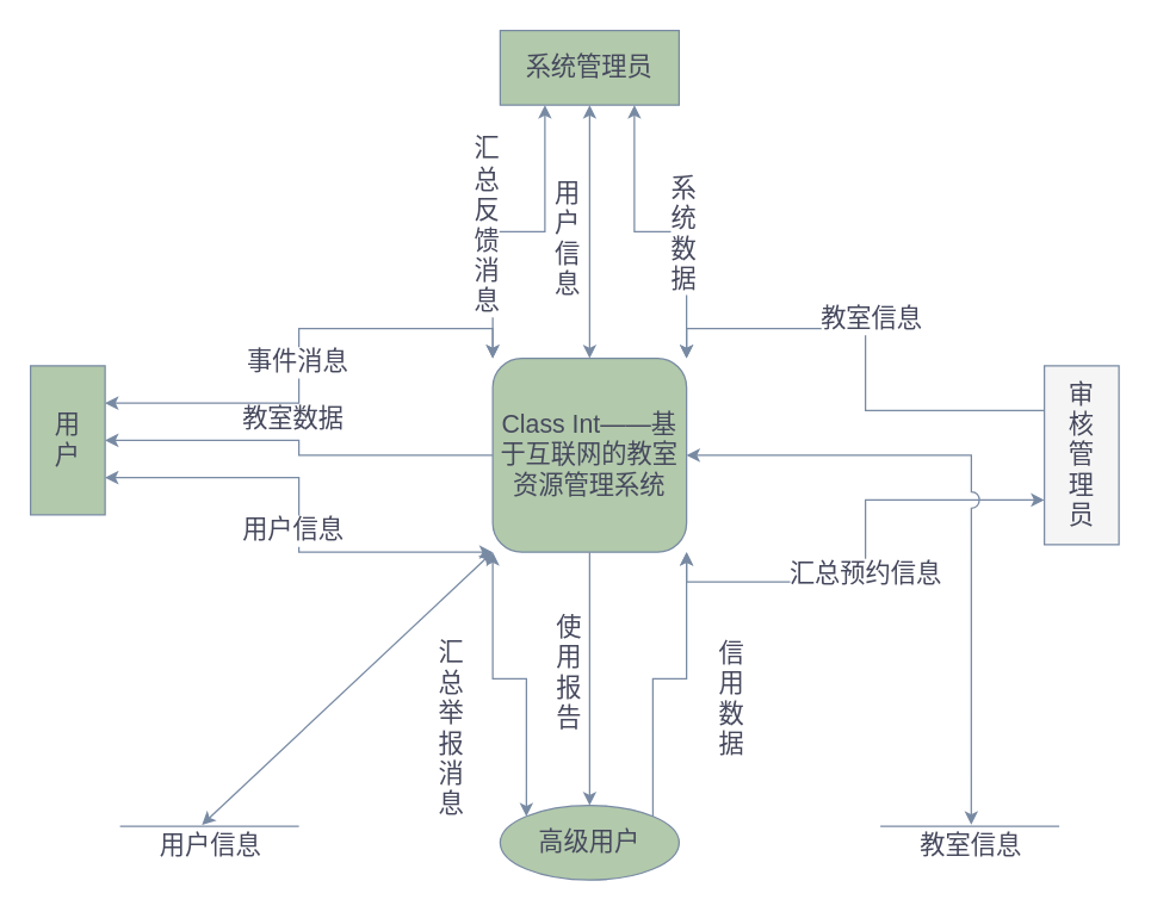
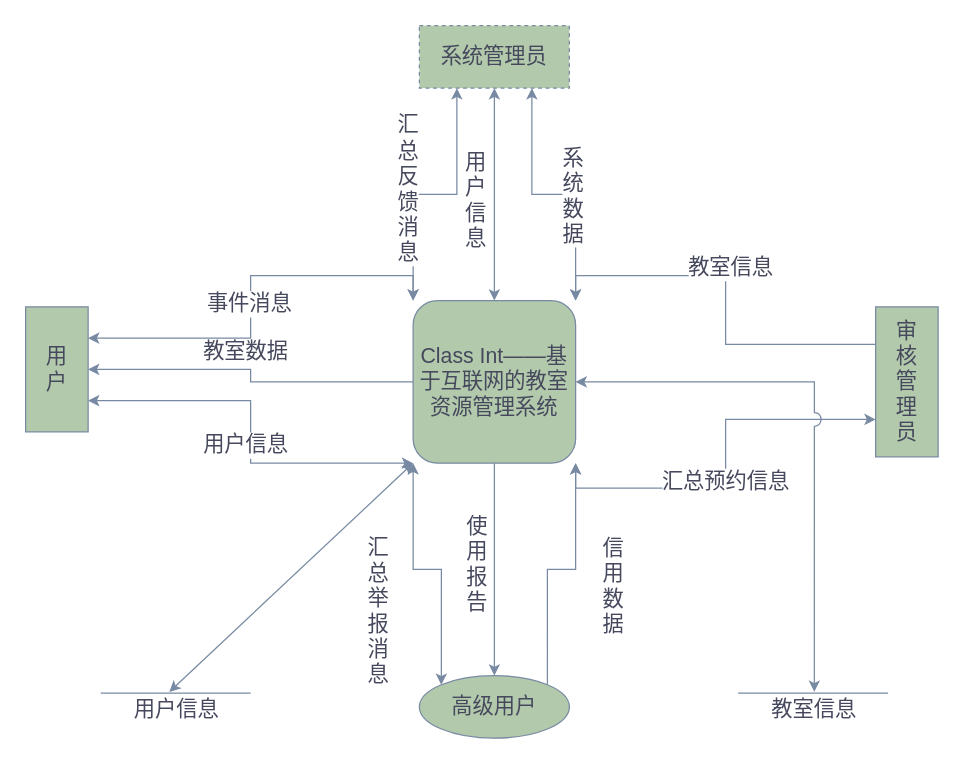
  <mxCell id="0" />
  <mxCell id="1" parent="0" />
  <mxCell id="2" style="edgeStyle=orthogonalEdgeStyle;rounded=0;orthogonalLoop=1;jettySize=auto;html=1;fontSize=17;strokeColor=#788AA3;fontColor=#46495D;" parent="1" source="14" target="19" edge="1"><mxGeometry relative="1" as="geometry" /></mxCell>
  <mxCell id="3" value="教室数据" style="edgeLabel;html=1;align=center;verticalAlign=middle;resizable=0;points=[];fontSize=17;fontColor=#46495D;" parent="2" vertex="1" connectable="0"><mxGeometry x="0.085" y="2" relative="1" as="geometry"><mxPoint x="1" y="-17" as="offset" /></mxGeometry></mxCell>
  <mxCell id="4" style="edgeStyle=orthogonalEdgeStyle;rounded=0;orthogonalLoop=1;jettySize=auto;html=1;fontSize=17;strokeColor=#788AA3;fontColor=#46495D;" parent="1" source="14" target="22" edge="1"><mxGeometry relative="1" as="geometry" /></mxCell>
  <mxCell id="5" value="使&lt;br&gt;用&lt;br&gt;报&lt;br&gt;告" style="edgeLabel;html=1;align=center;verticalAlign=middle;resizable=0;points=[];fontSize=17;fontColor=#46495D;" parent="4" vertex="1" connectable="0"><mxGeometry x="-0.061" relative="1" as="geometry"><mxPoint x="-15" as="offset" /></mxGeometry></mxCell>
  <mxCell id="6" style="edgeStyle=orthogonalEdgeStyle;rounded=0;orthogonalLoop=1;jettySize=auto;html=1;exitX=0;exitY=1;exitDx=0;exitDy=0;entryX=0;entryY=0;entryDx=0;entryDy=0;fontSize=17;startArrow=classic;startFill=1;strokeColor=#788AA3;fontColor=#46495D;" parent="1" source="14" target="22" edge="1"><mxGeometry relative="1" as="geometry" /></mxCell>
  <mxCell id="7" value="汇&lt;br&gt;总&lt;br&gt;举&lt;br&gt;报&lt;br&gt;消&lt;br&gt;息" style="edgeLabel;html=1;align=center;verticalAlign=middle;resizable=0;points=[];fontSize=17;fontColor=#46495D;" parent="6" vertex="1" connectable="0"><mxGeometry x="-0.386" y="-1" relative="1" as="geometry"><mxPoint x="-28" y="57" as="offset" /></mxGeometry></mxCell>
  <mxCell id="8" style="edgeStyle=orthogonalEdgeStyle;rounded=0;orthogonalLoop=1;jettySize=auto;html=1;exitX=1;exitY=1;exitDx=0;exitDy=0;entryX=0;entryY=0.75;entryDx=0;entryDy=0;fontSize=17;startArrow=classic;startFill=1;strokeColor=#788AA3;fontColor=#46495D;" parent="1" source="14" target="25" edge="1"><mxGeometry relative="1" as="geometry" /></mxCell>
  <mxCell id="9" value="汇总预约信息" style="edgeLabel;html=1;align=center;verticalAlign=middle;resizable=0;points=[];fontSize=17;fontColor=#46495D;" parent="8" vertex="1" connectable="0"><mxGeometry x="0.076" y="1" relative="1" as="geometry"><mxPoint y="23" as="offset" /></mxGeometry></mxCell>
  <mxCell id="10" style="edgeStyle=orthogonalEdgeStyle;rounded=0;orthogonalLoop=1;jettySize=auto;html=1;exitX=1;exitY=0;exitDx=0;exitDy=0;entryX=0.75;entryY=1;entryDx=0;entryDy=0;fontSize=17;startArrow=classic;startFill=1;strokeColor=#788AA3;fontColor=#46495D;" parent="1" source="14" target="27" edge="1"><mxGeometry relative="1" as="geometry" /></mxCell>
  <mxCell id="11" value="系&lt;br&gt;统&lt;br&gt;数&lt;br&gt;据" style="edgeLabel;html=1;align=center;verticalAlign=middle;resizable=0;points=[];fontSize=17;fontColor=#46495D;" parent="10" vertex="1" connectable="0"><mxGeometry x="-0.017" y="-1" relative="1" as="geometry"><mxPoint x="13" y="2" as="offset" /></mxGeometry></mxCell>
  <mxCell id="12" style="edgeStyle=orthogonalEdgeStyle;rounded=0;orthogonalLoop=1;jettySize=auto;html=1;entryX=0.508;entryY=0.375;entryDx=0;entryDy=0;entryPerimeter=0;fontSize=17;jumpStyle=arc;jumpSize=11;startArrow=classic;startFill=1;strokeColor=#788AA3;fontColor=#46495D;" parent="1" source="14" target="28" edge="1"><mxGeometry relative="1" as="geometry"><Array as="points"><mxPoint x="651" y="305" /></Array></mxGeometry></mxCell>
  <mxCell id="13" style="rounded=0;jumpStyle=arc;jumpSize=11;orthogonalLoop=1;jettySize=auto;html=1;exitX=0;exitY=1;exitDx=0;exitDy=0;fontSize=17;startArrow=classic;startFill=1;entryX=0.458;entryY=0.375;entryDx=0;entryDy=0;entryPerimeter=0;strokeColor=#788AA3;fontColor=#46495D;" parent="1" source="14" target="29" edge="1"><mxGeometry relative="1" as="geometry"><mxPoint x="150" y="540" as="targetPoint" /></mxGeometry></mxCell>
  <mxCell id="14" value="Class Int——基于互联网的教室资源管理系统" style="whiteSpace=wrap;html=1;aspect=fixed;fontSize=17;fillColor=#B2C9AB;strokeColor=#788AA3;fontColor=#46495D;rounded=1;" parent="1" vertex="1"><mxGeometry x="330" y="240" width="130" height="130" as="geometry" /></mxCell>
  <mxCell id="15" style="edgeStyle=orthogonalEdgeStyle;rounded=0;orthogonalLoop=1;jettySize=auto;html=1;entryX=0;entryY=0;entryDx=0;entryDy=0;fontSize=17;exitX=1;exitY=0.25;exitDx=0;exitDy=0;startArrow=classic;startFill=1;strokeColor=#788AA3;fontColor=#46495D;" parent="1" source="19" target="14" edge="1"><mxGeometry relative="1" as="geometry" /></mxCell>
  <mxCell id="16" value="事件消息" style="edgeLabel;html=1;align=center;verticalAlign=middle;resizable=0;points=[];fontSize=17;fontColor=#46495D;" parent="15" vertex="1" connectable="0"><mxGeometry x="-0.2" y="4" relative="1" as="geometry"><mxPoint x="2" y="-26" as="offset" /></mxGeometry></mxCell>
  <mxCell id="17" style="edgeStyle=elbowEdgeStyle;rounded=0;jumpStyle=arc;jumpSize=11;orthogonalLoop=1;jettySize=auto;html=1;exitX=1;exitY=0.75;exitDx=0;exitDy=0;entryX=0;entryY=1;entryDx=0;entryDy=0;fontSize=17;startArrow=classic;startFill=1;strokeColor=#788AA3;fontColor=#46495D;" parent="1" source="19" target="14" edge="1"><mxGeometry relative="1" as="geometry" /></mxCell>
  <mxCell id="18" value="用户信息" style="edgeLabel;html=1;align=center;verticalAlign=middle;resizable=0;points=[];fontSize=17;fontColor=#46495D;" parent="17" vertex="1" connectable="0"><mxGeometry x="-0.333" y="1" relative="1" as="geometry"><mxPoint x="22" y="36" as="offset" /></mxGeometry></mxCell>
  <mxCell id="19" value="用&lt;br&gt;户" style="rounded=0;whiteSpace=wrap;html=1;fontSize=17;fillColor=#B2C9AB;strokeColor=#788AA3;fontColor=#46495D;" parent="1" vertex="1"><mxGeometry x="20" y="245" width="50" height="100" as="geometry" /></mxCell>
  <mxCell id="20" style="edgeStyle=orthogonalEdgeStyle;rounded=0;orthogonalLoop=1;jettySize=auto;html=1;exitX=1;exitY=0;exitDx=0;exitDy=0;entryX=1;entryY=1;entryDx=0;entryDy=0;fontSize=17;strokeColor=#788AA3;fontColor=#46495D;" parent="1" source="22" target="14" edge="1"><mxGeometry relative="1" as="geometry" /></mxCell>
  <mxCell id="21" value="信&lt;br&gt;用&lt;br&gt;数&lt;br&gt;据" style="edgeLabel;html=1;align=center;verticalAlign=middle;resizable=0;points=[];fontSize=17;fontColor=#46495D;" parent="20" vertex="1" connectable="0"><mxGeometry x="0.435" y="1" relative="1" as="geometry"><mxPoint x="30" y="42" as="offset" /></mxGeometry></mxCell>
  <mxCell id="22" value="高级用户" style="ellipse;whiteSpace=wrap;html=1;fontSize=17;fillColor=#B2C9AB;strokeColor=#788AA3;fontColor=#46495D;" parent="1" vertex="1"><mxGeometry x="335" y="540" width="120" height="50" as="geometry" /></mxCell>
  <mxCell id="23" style="edgeStyle=orthogonalEdgeStyle;rounded=0;orthogonalLoop=1;jettySize=auto;html=1;exitX=0;exitY=0.25;exitDx=0;exitDy=0;entryX=1;entryY=0;entryDx=0;entryDy=0;fontSize=17;strokeColor=#788AA3;fontColor=#46495D;" parent="1" source="25" target="14" edge="1"><mxGeometry relative="1" as="geometry" /></mxCell>
  <mxCell id="24" value="教室信息" style="edgeLabel;html=1;align=center;verticalAlign=middle;resizable=0;points=[];fontSize=17;fontColor=#46495D;" parent="23" vertex="1" connectable="0"><mxGeometry x="0.084" y="-3" relative="1" as="geometry"><mxPoint y="-11" as="offset" /></mxGeometry></mxCell>
- <mxCell id="25" value="审&lt;br&gt;核&lt;br&gt;管&lt;br&gt;理&lt;br&gt;员" style="rounded=0;whiteSpace=wrap;html=1;fontSize=17;fillColor=#f5f5f5;strokeColor=#788AA3;fontColor=#46495D;" parent="1" vertex="1"><mxGeometry x="700" y="245" width="50" height="120" as="geometry" /></mxCell>
+ <mxCell id="25" value="审&lt;br&gt;核&lt;br&gt;管&lt;br&gt;理&lt;br&gt;员" style="rounded=0;whiteSpace=wrap;html=1;fontSize=17;fillColor=#B2C9AB;strokeColor=#788AA3;fontColor=#46495D;" parent="1" vertex="1"><mxGeometry x="700" y="245" width="50" height="120" as="geometry" /></mxCell>
  <mxCell id="26" value="用&lt;br&gt;户&lt;br&gt;信&lt;br&gt;息" style="edgeStyle=orthogonalEdgeStyle;rounded=0;orthogonalLoop=1;jettySize=auto;html=1;fontSize=17;startArrow=classic;startFill=1;exitX=0.5;exitY=1;exitDx=0;exitDy=0;strokeColor=#788AA3;fontColor=#46495D;" parent="1" source="27" target="14" edge="1"><mxGeometry x="0.059" y="-15" relative="1" as="geometry"><mxPoint as="offset" /></mxGeometry></mxCell>
- <mxCell id="27" value="系统管理员" style="rounded=0;whiteSpace=wrap;html=1;fontSize=17;fillColor=#B2C9AB;strokeColor=#788AA3;fontColor=#46495D;" parent="1" vertex="1"><mxGeometry x="335" y="20" width="120" height="50" as="geometry" /></mxCell>
+ <mxCell id="27" value="系统管理员" style="rounded=0;whiteSpace=wrap;html=1;fontSize=17;fillColor=#B2C9AB;strokeColor=#788AA3;fontColor=#46495D;dashed=1;" parent="1" vertex="1"><mxGeometry x="335" y="20" width="120" height="50" as="geometry" /></mxCell>
  <mxCell id="28" value="教室信息" style="line;strokeWidth=1;fillColor=none;align=left;verticalAlign=middle;spacingTop=-1;spacingLeft=-95;spacingRight=3;rotatable=0;labelPosition=right;points=[];portConstraint=eastwest;fontSize=17;spacingBottom=-23;strokeColor=#788AA3;fontColor=#46495D;" parent="1" vertex="1"><mxGeometry x="590" y="550" width="120" height="8" as="geometry" /></mxCell>
  <mxCell id="29" value="用户信息" style="line;strokeWidth=1;fillColor=none;align=left;verticalAlign=middle;spacingTop=-1;spacingLeft=-95;spacingRight=3;rotatable=0;labelPosition=right;points=[];portConstraint=eastwest;fontSize=17;spacingBottom=-23;strokeColor=#788AA3;fontColor=#46495D;" parent="1" vertex="1"><mxGeometry x="80" y="550" width="120" height="8" as="geometry" /></mxCell>
  <mxCell id="30" style="rounded=0;orthogonalLoop=1;jettySize=auto;html=1;exitX=0;exitY=0;exitDx=0;exitDy=0;entryX=0.25;entryY=1;entryDx=0;entryDy=0;fontSize=17;startArrow=classic;startFill=1;edgeStyle=elbowEdgeStyle;elbow=vertical;strokeColor=#788AA3;fontColor=#46495D;" edge="1" parent="1" source="14" target="27"><mxGeometry relative="1" as="geometry"><mxPoint x="369.962" y="259.038" as="sourcePoint" /><mxPoint x="354" y="70" as="targetPoint" /></mxGeometry></mxCell>
  <mxCell id="31" value="汇&lt;br&gt;总&lt;br&gt;反&lt;br&gt;馈&lt;br&gt;消&lt;br&gt;息" style="edgeLabel;html=1;align=center;verticalAlign=middle;resizable=0;points=[];fontSize=17;fontColor=#46495D;" vertex="1" connectable="0" parent="30"><mxGeometry x="-0.017" y="-1" relative="1" as="geometry"><mxPoint x="-21" y="-6" as="offset" /></mxGeometry></mxCell>
